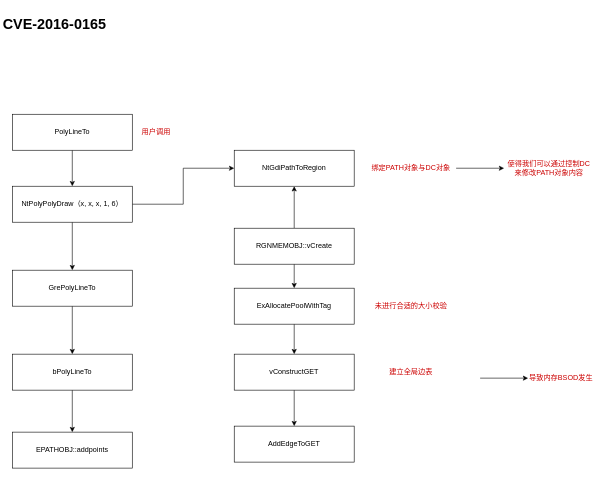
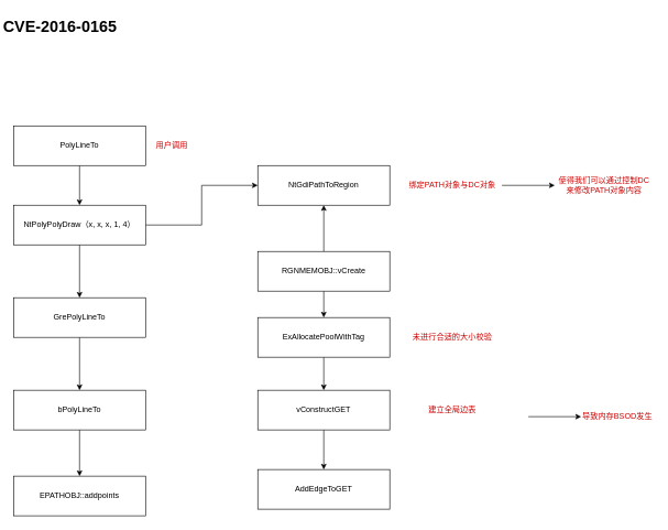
  <mxCell id="0" />
  <mxCell id="1" parent="0" />
  <mxCell id="2" value="" style="edgeStyle=orthogonalEdgeStyle;rounded=0;orthogonalLoop=1;jettySize=auto;html=1;fontColor=#CC0000;" edge="1" parent="1" source="4" target="7"><mxGeometry relative="1" as="geometry" /></mxCell>
  <mxCell id="3" value="" style="edgeStyle=orthogonalEdgeStyle;rounded=0;orthogonalLoop=1;jettySize=auto;html=1;fontColor=#CC0000;" edge="1" parent="1" source="4" target="15"><mxGeometry relative="1" as="geometry" /></mxCell>
  <mxCell id="4" value="RGNMEMOBJ::vCreate" style="rounded=0;whiteSpace=wrap;html=1;" vertex="1" parent="1"><mxGeometry x="390" y="380" width="200" height="60" as="geometry" /></mxCell>
  <mxCell id="5" value="CVE-2016-0165&lt;br&gt;" style="text;strokeColor=none;fillColor=none;html=1;fontSize=24;fontStyle=1;verticalAlign=middle;align=center;" vertex="1" parent="1"><mxGeometry x="40" y="20" width="100" height="40" as="geometry" /></mxCell>
  <mxCell id="6" value="" style="edgeStyle=orthogonalEdgeStyle;rounded=0;orthogonalLoop=1;jettySize=auto;html=1;fontColor=#CC0000;" edge="1" parent="1" source="7" target="10"><mxGeometry relative="1" as="geometry" /></mxCell>
  <mxCell id="7" value="ExAllocatePoolWithTag" style="rounded=0;whiteSpace=wrap;html=1;" vertex="1" parent="1"><mxGeometry x="390" y="480" width="200" height="60" as="geometry" /></mxCell>
  <mxCell id="8" value="未进行合适的大小校验" style="text;html=1;strokeColor=none;fillColor=none;align=center;verticalAlign=middle;whiteSpace=wrap;rounded=0;fontColor=#CC0000;" vertex="1" parent="1"><mxGeometry x="590" y="500" width="190" height="20" as="geometry" /></mxCell>
  <mxCell id="9" value="" style="edgeStyle=orthogonalEdgeStyle;rounded=0;orthogonalLoop=1;jettySize=auto;html=1;fontColor=#CC0000;" edge="1" parent="1" source="10" target="12"><mxGeometry relative="1" as="geometry" /></mxCell>
  <mxCell id="10" value="vConstructGET" style="rounded=0;whiteSpace=wrap;html=1;" vertex="1" parent="1"><mxGeometry x="390" y="590" width="200" height="60" as="geometry" /></mxCell>
  <mxCell id="11" value="建立全局边表" style="text;html=1;strokeColor=none;fillColor=none;align=center;verticalAlign=middle;whiteSpace=wrap;rounded=0;fontColor=#CC0000;" vertex="1" parent="1"><mxGeometry x="630" y="610" width="110" height="20" as="geometry" /></mxCell>
  <mxCell id="12" value="AddEdgeToGET" style="rounded=0;whiteSpace=wrap;html=1;" vertex="1" parent="1"><mxGeometry x="390" y="710" width="200" height="60" as="geometry" /></mxCell>
  <mxCell id="13" value="" style="endArrow=classic;html=1;fontColor=#CC0000;" edge="1" parent="1"><mxGeometry width="50" height="50" relative="1" as="geometry"><mxPoint x="800" y="630" as="sourcePoint" /><mxPoint x="880" y="630" as="targetPoint" /></mxGeometry></mxCell>
  <mxCell id="14" value="导致内存BSOD发生" style="text;html=1;strokeColor=none;fillColor=none;align=center;verticalAlign=middle;whiteSpace=wrap;rounded=0;fontColor=#CC0000;" vertex="1" parent="1"><mxGeometry x="880" y="620" width="110" height="20" as="geometry" /></mxCell>
  <mxCell id="15" value="NtGdiPathToRegion" style="rounded=0;whiteSpace=wrap;html=1;" vertex="1" parent="1"><mxGeometry x="390" y="250" width="200" height="60" as="geometry" /></mxCell>
  <mxCell id="16" value="" style="edgeStyle=orthogonalEdgeStyle;rounded=0;orthogonalLoop=1;jettySize=auto;html=1;fontColor=#CC0000;" edge="1" parent="1" source="17" target="18"><mxGeometry relative="1" as="geometry" /></mxCell>
  <mxCell id="17" value="绑定PATH对象与DC对象" style="text;html=1;strokeColor=none;fillColor=none;align=center;verticalAlign=middle;whiteSpace=wrap;rounded=0;fontColor=#CC0000;" vertex="1" parent="1"><mxGeometry x="610" y="270" width="150" height="20" as="geometry" /></mxCell>
  <mxCell id="18" value="使得我们可以通过控制DC来修改PATH对象内容" style="text;html=1;strokeColor=none;fillColor=none;align=center;verticalAlign=middle;whiteSpace=wrap;rounded=0;fontColor=#CC0000;" vertex="1" parent="1"><mxGeometry x="840" y="270" width="150" height="20" as="geometry" /></mxCell>
  <mxCell id="19" value="" style="edgeStyle=orthogonalEdgeStyle;rounded=0;orthogonalLoop=1;jettySize=auto;html=1;fontColor=#CC0000;" edge="1" parent="1" source="21" target="23"><mxGeometry relative="1" as="geometry" /></mxCell>
  <mxCell id="20" style="edgeStyle=orthogonalEdgeStyle;rounded=0;orthogonalLoop=1;jettySize=auto;html=1;entryX=0;entryY=0.5;entryDx=0;entryDy=0;fontColor=#CC0000;" edge="1" parent="1" source="21" target="15"><mxGeometry relative="1" as="geometry" /></mxCell>
- <mxCell id="21" value="NtPolyPolyDraw（x, x, x, 1, 6）" style="rounded=0;whiteSpace=wrap;html=1;" vertex="1" parent="1"><mxGeometry x="20" y="310" width="200" height="60" as="geometry" /></mxCell>
+ <mxCell id="21" value="NtPolyPolyDraw（x, x, x, 1, 4）" style="rounded=0;whiteSpace=wrap;html=1;" vertex="1" parent="1"><mxGeometry x="20" y="310" width="200" height="60" as="geometry" /></mxCell>
  <mxCell id="22" value="" style="edgeStyle=orthogonalEdgeStyle;rounded=0;orthogonalLoop=1;jettySize=auto;html=1;fontColor=#CC0000;" edge="1" parent="1" source="23" target="25"><mxGeometry relative="1" as="geometry" /></mxCell>
  <mxCell id="23" value="GrePolyLineTo" style="rounded=0;whiteSpace=wrap;html=1;" vertex="1" parent="1"><mxGeometry x="20" y="450" width="200" height="60" as="geometry" /></mxCell>
  <mxCell id="24" value="" style="edgeStyle=orthogonalEdgeStyle;rounded=0;orthogonalLoop=1;jettySize=auto;html=1;fontColor=#CC0000;" edge="1" parent="1" source="25" target="26"><mxGeometry relative="1" as="geometry" /></mxCell>
  <mxCell id="25" value="bPolyLineTo" style="rounded=0;whiteSpace=wrap;html=1;" vertex="1" parent="1"><mxGeometry x="20" y="590" width="200" height="60" as="geometry" /></mxCell>
  <mxCell id="26" value="EPATHOBJ::addpoints" style="rounded=0;whiteSpace=wrap;html=1;" vertex="1" parent="1"><mxGeometry x="20" y="720" width="200" height="60" as="geometry" /></mxCell>
  <mxCell id="27" value="" style="edgeStyle=orthogonalEdgeStyle;rounded=0;orthogonalLoop=1;jettySize=auto;html=1;fontColor=#CC0000;" edge="1" parent="1" source="28" target="21"><mxGeometry relative="1" as="geometry" /></mxCell>
  <mxCell id="28" value="PolyLineTo" style="rounded=0;whiteSpace=wrap;html=1;" vertex="1" parent="1"><mxGeometry x="20" y="190" width="200" height="60" as="geometry" /></mxCell>
  <mxCell id="29" value="用户调用" style="text;html=1;strokeColor=none;fillColor=none;align=center;verticalAlign=middle;whiteSpace=wrap;rounded=0;fontColor=#CC0000;" vertex="1" parent="1"><mxGeometry x="230" y="210" width="60" height="20" as="geometry" /></mxCell>
